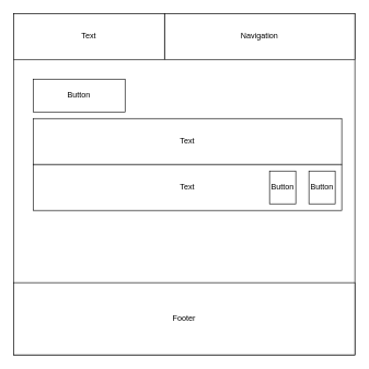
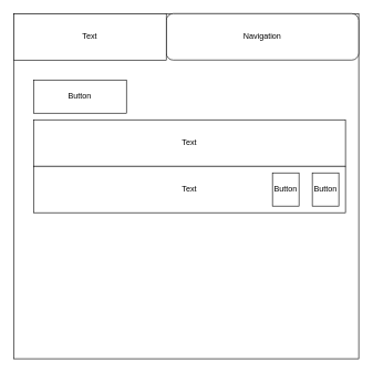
  <mxCell id="0" />
  <mxCell id="1" parent="0" />
  <mxCell id="2" value="" style="rounded=0;whiteSpace=wrap;html=1;" vertex="1" parent="1"><mxGeometry x="20" y="20" width="520" height="520" as="geometry" /></mxCell>
- <mxCell id="3" value="Navigation" style="rounded=0;whiteSpace=wrap;html=1;" vertex="1" parent="1"><mxGeometry x="250" y="20" width="290" height="70" as="geometry" /></mxCell>
+ <mxCell id="3" value="Navigation" style="whiteSpace=wrap;html=1;rounded=1;" vertex="1" parent="1"><mxGeometry x="250" y="20" width="290" height="70" as="geometry" /></mxCell>
  <mxCell id="4" value="Button" style="rounded=0;whiteSpace=wrap;html=1;" vertex="1" parent="1"><mxGeometry x="50" y="120" width="140" height="50" as="geometry" /></mxCell>
- <mxCell id="5" value="Footer" style="rounded=0;whiteSpace=wrap;html=1;" vertex="1" parent="1"><mxGeometry x="20" y="430" width="520" height="110" as="geometry" /></mxCell>
  <mxCell id="6" value="Text" style="rounded=0;whiteSpace=wrap;html=1;" vertex="1" parent="1"><mxGeometry x="20" y="20" width="230" height="70" as="geometry" /></mxCell>
  <mxCell id="7" value="Text" style="rounded=0;whiteSpace=wrap;html=1;" vertex="1" parent="1"><mxGeometry x="50" y="180" width="470" height="70" as="geometry" /></mxCell>
  <mxCell id="8" value="Text" style="rounded=0;whiteSpace=wrap;html=1;" vertex="1" parent="1"><mxGeometry x="50" y="250" width="470" height="70" as="geometry" /></mxCell>
  <mxCell id="9" value="Button" style="rounded=0;whiteSpace=wrap;html=1;" vertex="1" parent="1"><mxGeometry x="470" y="260" width="40" height="50" as="geometry" /></mxCell>
  <mxCell id="10" value="Button" style="rounded=0;whiteSpace=wrap;html=1;" vertex="1" parent="1"><mxGeometry x="410" y="260" width="40" height="50" as="geometry" /></mxCell>
